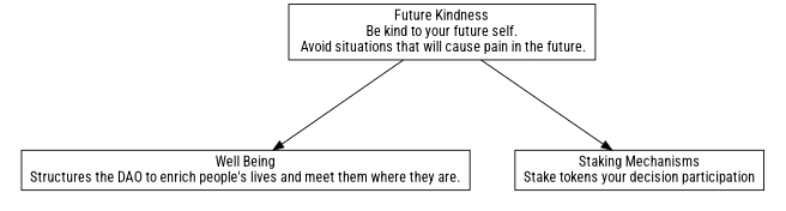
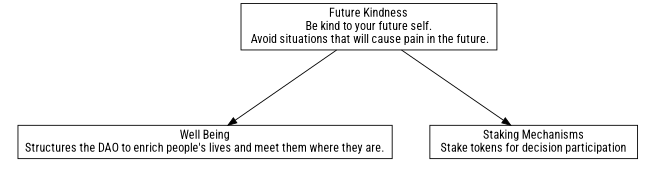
  digraph {
    nodesep=0.6
    rankdir=TB
    ranksep=1.2
    fontname="Roboto Condensed"
    node [shape=box fontname="Roboto Condensed"]
    edge [fontname="Roboto Condensed"]
-   n1 [label="Staking Mechanisms\nStake tokens your decision participation"]
+   n1 [label="Staking Mechanisms\nStake tokens for decision participation"]
    n2 [label="Well Being\nStructures the DAO to enrich people's lives and meet them where they are."]
    n3 [label="Future Kindness\nBe kind to your future self.\n Avoid situations that will cause pain in the future."]
    subgraph cluster_1 {
      rank=min
      style=invis
      n1
      n2
    }
    n3 -> n1
    n3 -> n2
  }
